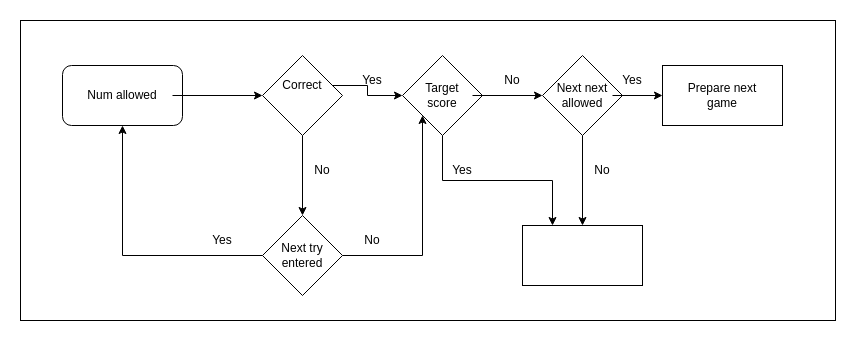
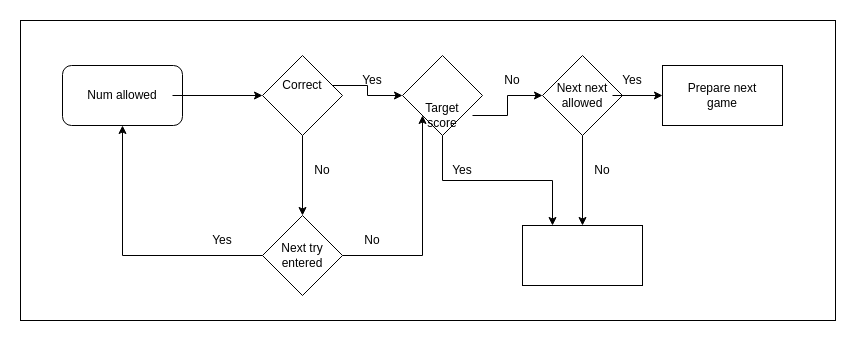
  <mxCell id="0" />
  <mxCell id="1" parent="0" />
  <mxCell id="2" value="" style="rounded=0;whiteSpace=wrap;html=1;" vertex="1" parent="1"><mxGeometry x="20" y="20" width="815" height="300" as="geometry" /></mxCell>
  <mxCell id="3" value="" style="rounded=1;whiteSpace=wrap;html=1;" vertex="1" parent="1"><mxGeometry x="62" y="65" width="120" height="60" as="geometry" /></mxCell>
  <mxCell id="4" value="" style="edgeStyle=orthogonalEdgeStyle;rounded=0;orthogonalLoop=1;jettySize=auto;html=1;" edge="1" parent="1" source="5" target="7"><mxGeometry relative="1" as="geometry" /></mxCell>
  <mxCell id="5" value="Num allowed" style="text;html=1;strokeColor=none;fillColor=none;align=center;verticalAlign=middle;whiteSpace=wrap;rounded=0;" vertex="1" parent="1"><mxGeometry x="72" y="75" width="100" height="40" as="geometry" /></mxCell>
  <mxCell id="6" value="" style="edgeStyle=orthogonalEdgeStyle;rounded=0;orthogonalLoop=1;jettySize=auto;html=1;" edge="1" parent="1" source="7" target="28"><mxGeometry relative="1" as="geometry" /></mxCell>
  <mxCell id="7" value="" style="rhombus;whiteSpace=wrap;html=1;" vertex="1" parent="1"><mxGeometry x="262" y="55" width="80" height="80" as="geometry" /></mxCell>
  <mxCell id="8" value="" style="edgeStyle=orthogonalEdgeStyle;rounded=0;orthogonalLoop=1;jettySize=auto;html=1;" edge="1" parent="1" source="9" target="11"><mxGeometry relative="1" as="geometry" /></mxCell>
  <mxCell id="9" value="Correct" style="text;html=1;strokeColor=none;fillColor=none;align=center;verticalAlign=middle;whiteSpace=wrap;rounded=0;" vertex="1" parent="1"><mxGeometry x="272" y="70" width="60" height="30" as="geometry" /></mxCell>
  <mxCell id="10" style="edgeStyle=orthogonalEdgeStyle;rounded=0;orthogonalLoop=1;jettySize=auto;html=1;exitX=0.5;exitY=1;exitDx=0;exitDy=0;entryX=0.25;entryY=0;entryDx=0;entryDy=0;" edge="1" parent="1" source="11" target="23"><mxGeometry relative="1" as="geometry" /></mxCell>
  <mxCell id="11" value="" style="rhombus;whiteSpace=wrap;html=1;" vertex="1" parent="1"><mxGeometry x="402" y="55" width="80" height="80" as="geometry" /></mxCell>
  <mxCell id="12" value="" style="edgeStyle=orthogonalEdgeStyle;rounded=0;orthogonalLoop=1;jettySize=auto;html=1;" edge="1" parent="1" source="13" target="16"><mxGeometry relative="1" as="geometry" /></mxCell>
- <mxCell id="13" value="Target score" style="text;html=1;strokeColor=none;fillColor=none;align=center;verticalAlign=middle;whiteSpace=wrap;rounded=0;" vertex="1" parent="1"><mxGeometry x="412" y="80" width="60" height="30" as="geometry" /></mxCell>
+ <mxCell id="13" value="Target score" style="text;html=1;strokeColor=none;fillColor=none;align=center;verticalAlign=middle;whiteSpace=wrap;rounded=0;" vertex="1" parent="1"><mxGeometry x="412" y="100" width="60" height="30" as="geometry" /></mxCell>
  <mxCell id="14" value="Yes" style="text;html=1;strokeColor=none;fillColor=none;align=center;verticalAlign=middle;whiteSpace=wrap;rounded=0;" vertex="1" parent="1"><mxGeometry x="342" y="65" width="60" height="30" as="geometry" /></mxCell>
  <mxCell id="15" value="" style="edgeStyle=orthogonalEdgeStyle;rounded=0;orthogonalLoop=1;jettySize=auto;html=1;" edge="1" parent="1" source="16" target="23"><mxGeometry relative="1" as="geometry" /></mxCell>
  <mxCell id="16" value="" style="rhombus;whiteSpace=wrap;html=1;" vertex="1" parent="1"><mxGeometry x="542" y="55" width="80" height="80" as="geometry" /></mxCell>
  <mxCell id="17" value="" style="edgeStyle=orthogonalEdgeStyle;rounded=0;orthogonalLoop=1;jettySize=auto;html=1;" edge="1" parent="1" source="18" target="20"><mxGeometry relative="1" as="geometry" /></mxCell>
  <mxCell id="18" value="Next next allowed" style="text;html=1;strokeColor=none;fillColor=none;align=center;verticalAlign=middle;whiteSpace=wrap;rounded=0;" vertex="1" parent="1"><mxGeometry x="552" y="80" width="60" height="30" as="geometry" /></mxCell>
  <mxCell id="19" value="No" style="text;html=1;strokeColor=none;fillColor=none;align=center;verticalAlign=middle;whiteSpace=wrap;rounded=0;" vertex="1" parent="1"><mxGeometry x="482" y="65" width="60" height="30" as="geometry" /></mxCell>
  <mxCell id="20" value="" style="whiteSpace=wrap;html=1;" vertex="1" parent="1"><mxGeometry x="662" y="65" width="120" height="60" as="geometry" /></mxCell>
  <mxCell id="21" value="Prepare next game" style="text;html=1;strokeColor=none;fillColor=none;align=center;verticalAlign=middle;whiteSpace=wrap;rounded=0;" vertex="1" parent="1"><mxGeometry x="672" y="70" width="100" height="50" as="geometry" /></mxCell>
  <mxCell id="22" value="Yes" style="text;html=1;strokeColor=none;fillColor=none;align=center;verticalAlign=middle;whiteSpace=wrap;rounded=0;" vertex="1" parent="1"><mxGeometry x="602" y="65" width="60" height="30" as="geometry" /></mxCell>
  <mxCell id="23" value="" style="whiteSpace=wrap;html=1;" vertex="1" parent="1"><mxGeometry x="522" y="225" width="120" height="60" as="geometry" /></mxCell>
  <mxCell id="24" value="No" style="text;html=1;strokeColor=none;fillColor=none;align=center;verticalAlign=middle;whiteSpace=wrap;rounded=0;" vertex="1" parent="1"><mxGeometry x="572" y="155" width="60" height="30" as="geometry" /></mxCell>
  <mxCell id="25" value="Yes" style="text;html=1;strokeColor=none;fillColor=none;align=center;verticalAlign=middle;whiteSpace=wrap;rounded=0;" vertex="1" parent="1"><mxGeometry x="432" y="155" width="60" height="30" as="geometry" /></mxCell>
  <mxCell id="26" style="edgeStyle=orthogonalEdgeStyle;rounded=0;orthogonalLoop=1;jettySize=auto;html=1;exitX=0;exitY=0.5;exitDx=0;exitDy=0;entryX=0.5;entryY=1;entryDx=0;entryDy=0;" edge="1" parent="1" source="28" target="3"><mxGeometry relative="1" as="geometry" /></mxCell>
  <mxCell id="27" style="edgeStyle=orthogonalEdgeStyle;rounded=0;orthogonalLoop=1;jettySize=auto;html=1;exitX=1;exitY=0.5;exitDx=0;exitDy=0;entryX=0;entryY=1;entryDx=0;entryDy=0;" edge="1" parent="1" source="28" target="11"><mxGeometry relative="1" as="geometry" /></mxCell>
  <mxCell id="28" value="" style="rhombus;whiteSpace=wrap;html=1;" vertex="1" parent="1"><mxGeometry x="262" y="215" width="80" height="80" as="geometry" /></mxCell>
  <mxCell id="29" value="Next try entered" style="text;html=1;strokeColor=none;fillColor=none;align=center;verticalAlign=middle;whiteSpace=wrap;rounded=0;" vertex="1" parent="1"><mxGeometry x="272" y="240" width="60" height="30" as="geometry" /></mxCell>
  <mxCell id="30" value="No" style="text;html=1;strokeColor=none;fillColor=none;align=center;verticalAlign=middle;whiteSpace=wrap;rounded=0;" vertex="1" parent="1"><mxGeometry x="292" y="155" width="60" height="30" as="geometry" /></mxCell>
  <mxCell id="31" value="Yes" style="text;html=1;strokeColor=none;fillColor=none;align=center;verticalAlign=middle;whiteSpace=wrap;rounded=0;" vertex="1" parent="1"><mxGeometry x="192" y="225" width="60" height="30" as="geometry" /></mxCell>
  <mxCell id="32" value="No" style="text;html=1;strokeColor=none;fillColor=none;align=center;verticalAlign=middle;whiteSpace=wrap;rounded=0;" vertex="1" parent="1"><mxGeometry x="342" y="225" width="60" height="30" as="geometry" /></mxCell>
